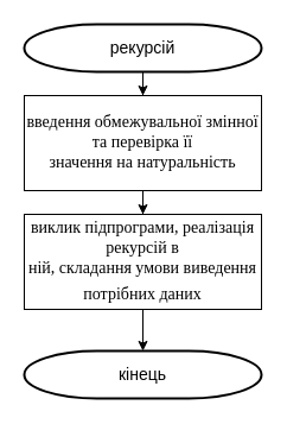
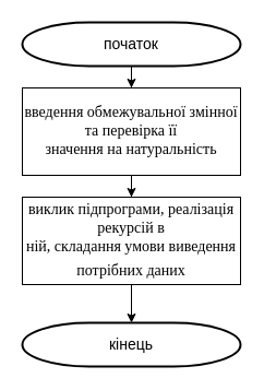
  <mxCell id="0" />
  <mxCell id="1" parent="0" />
  <mxCell id="2" style="edgeStyle=orthogonalEdgeStyle;rounded=0;orthogonalLoop=1;jettySize=auto;html=1;exitX=0.5;exitY=1;exitDx=0;exitDy=0;exitPerimeter=0;" parent="1" source="3" target="5" edge="1"><mxGeometry relative="1" as="geometry" /></mxCell>
- <mxCell id="3" value="&lt;font style=&quot;font-size: 14px&quot;&gt;рекурсій&lt;/font&gt;" style="strokeWidth=2;html=1;shape=mxgraph.flowchart.terminator;whiteSpace=wrap;" parent="1" vertex="1"><mxGeometry x="20" y="20" width="200" height="40" as="geometry" /></mxCell>
+ <mxCell id="3" value="&lt;font style=&quot;font-size: 14px&quot;&gt;початок&lt;/font&gt;" style="strokeWidth=2;html=1;shape=mxgraph.flowchart.terminator;whiteSpace=wrap;" parent="1" vertex="1"><mxGeometry x="20" y="20" width="200" height="40" as="geometry" /></mxCell>
  <mxCell id="4" value="" style="edgeStyle=orthogonalEdgeStyle;rounded=0;orthogonalLoop=1;jettySize=auto;html=1;" parent="1" source="5" target="7" edge="1"><mxGeometry relative="1" as="geometry" /></mxCell>
  <mxCell id="5" value="&lt;p class=&quot;MsoNormal&quot;&gt;&lt;span style=&quot;font-family: &amp;#34;times new roman&amp;#34; , serif&quot;&gt;&lt;font style=&quot;font-size: 14px&quot;&gt;введення обмежувальної змінної та перевірка її&lt;br&gt;значення на натуральність&lt;/font&gt;&lt;/span&gt;&lt;br&gt;&lt;/p&gt;" style="rounded=0;whiteSpace=wrap;html=1;" parent="1" vertex="1"><mxGeometry x="20" y="80" width="200" height="80" as="geometry" /></mxCell>
  <mxCell id="6" value="" style="edgeStyle=orthogonalEdgeStyle;rounded=0;orthogonalLoop=1;jettySize=auto;html=1;" parent="1" source="7" target="8" edge="1"><mxGeometry relative="1" as="geometry" /></mxCell>
  <mxCell id="7" value="&lt;p class=&quot;MsoNormal&quot;&gt;&lt;span style=&quot;font-family: &amp;#34;times new roman&amp;#34; , serif&quot;&gt;&lt;font style=&quot;font-size: 14px&quot;&gt;виклик підпрограми, реалізація рекурсій в&lt;br/&gt;ній, складання умови виведення потрібних даних&lt;/font&gt;&lt;b style=&quot;font-size: 14pt&quot;&gt;&lt;/b&gt;&lt;/span&gt;&lt;/p&gt;" style="rounded=0;whiteSpace=wrap;html=1;" parent="1" vertex="1"><mxGeometry x="20" y="180" width="200" height="80" as="geometry" /></mxCell>
  <mxCell id="8" value="&lt;font style=&quot;font-size: 14px&quot;&gt;кінець&lt;/font&gt;" style="strokeWidth=2;html=1;shape=mxgraph.flowchart.terminator;whiteSpace=wrap;" parent="1" vertex="1"><mxGeometry x="20" y="295" width="200" height="40" as="geometry" /></mxCell>
